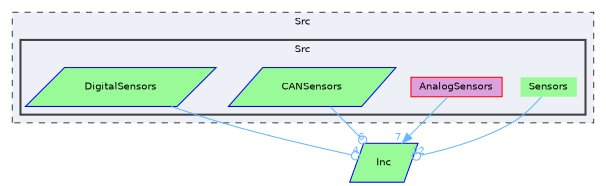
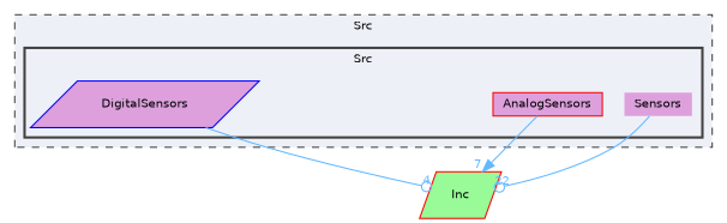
  digraph {
    compound=true
    node [fontname=Helvetica fontsize=10 shape=parallelogram style=filled fillcolor=plum color=red]
    edge [color=steelblue1 fontcolor=steelblue1 fontname=Helvetica fontsize=10 labeldistance=1.5 labelfontname=Helvetica labelfontsize=10 arrowhead=odot]
-   n1 [height=0.2 label=Sensors shape=plaintext width=0.4 fillcolor=palegreen]
+   n1 [height=0.2 label=Sensors shape=plaintext width=0.4]
    n2 [height=0.2 label=AnalogSensors shape=box width=0.4]
-   n3 [color=blue fillcolor=palegreen height=0.2 label=CANSensors width=0.4]
-   n4 [color=blue fillcolor=palegreen height=0.2 label=DigitalSensors width=0.4]
-   n5 [color=blue fillcolor=palegreen height=0.2 label=Inc width=0.4]
+   n4 [color=blue height=0.2 label=DigitalSensors width=0.4]
+   n5 [fillcolor=palegreen height=0.2 label=Inc width=0.4]
    subgraph cluster_1 {
      bgcolor="#edf0f7"
      fontname=Helvetica
      fontsize=10
      label=Src
      pencolor=grey25
      style="filled,dashed"
      subgraph cluster_2 {
        bgcolor="#edf0f7"
        fontname=Helvetica
        fontsize=10
        pencolor=grey25
        style="filled,bold"
        n1
        n2
-       n3
        n4
      }
    }
    n1 -> n5 [headlabel=22]
    n2 -> n5 [headlabel=7 arrowhead=normal]
-   n3 -> n5 [headlabel=6]
    n4 -> n5 [headlabel=4]
  }
